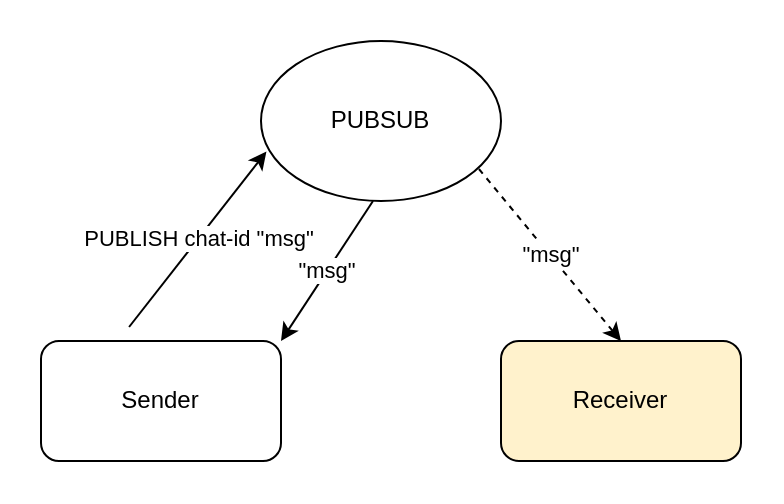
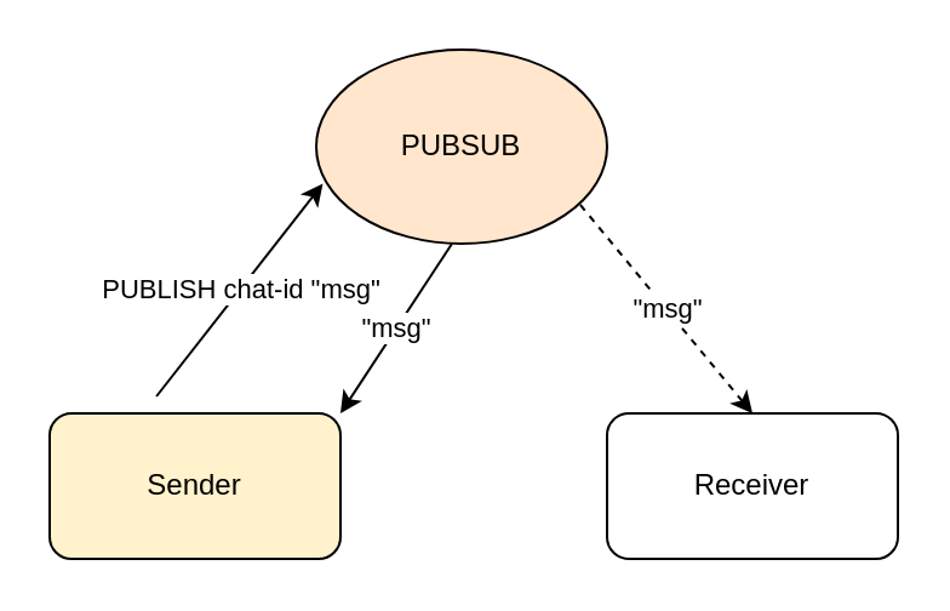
  <mxCell id="0" />
  <mxCell id="1" parent="0" />
- <mxCell id="2" value="PUBSUB" style="ellipse;whiteSpace=wrap;html=1;" vertex="1" parent="1"><mxGeometry x="130" y="20" width="120" height="80" as="geometry" /></mxCell>
- <mxCell id="3" value="Sender" style="rounded=1;whiteSpace=wrap;html=1;" vertex="1" parent="1"><mxGeometry x="20" y="170" width="120" height="60" as="geometry" /></mxCell>
- <mxCell id="4" value="Receiver" style="rounded=1;whiteSpace=wrap;html=1;fillColor=#fff2cc;" vertex="1" parent="1"><mxGeometry x="250" y="170" width="120" height="60" as="geometry" /></mxCell>
+ <mxCell id="2" value="PUBSUB" style="ellipse;whiteSpace=wrap;html=1;fillColor=#ffe6cc;" vertex="1" parent="1"><mxGeometry x="130" y="20" width="120" height="80" as="geometry" /></mxCell>
+ <mxCell id="3" value="Sender" style="rounded=1;whiteSpace=wrap;html=1;fillColor=#fff2cc;" vertex="1" parent="1"><mxGeometry x="20" y="170" width="120" height="60" as="geometry" /></mxCell>
+ <mxCell id="4" value="Receiver" style="rounded=1;whiteSpace=wrap;html=1;" vertex="1" parent="1"><mxGeometry x="250" y="170" width="120" height="60" as="geometry" /></mxCell>
  <mxCell id="5" value="PUBLISH chat-id &quot;msg&quot;" style="endArrow=classic;html=1;exitX=0.367;exitY=0;exitDx=0;exitDy=0;exitPerimeter=0;" edge="1" parent="1"><mxGeometry width="50" height="50" relative="1" as="geometry"><mxPoint x="64.04" y="163" as="sourcePoint" /><mxPoint x="132.718" y="75.282" as="targetPoint" /></mxGeometry></mxCell>
  <mxCell id="6" value="&quot;msg&quot;" style="endArrow=classic;html=1;entryX=1;entryY=0;entryDx=0;entryDy=0;" edge="1" parent="1" target="3"><mxGeometry width="50" height="50" relative="1" as="geometry"><mxPoint x="186" y="100" as="sourcePoint" /><mxPoint x="126" y="170" as="targetPoint" /></mxGeometry></mxCell>
  <mxCell id="7" value="&quot;msg&quot;" style="endArrow=classic;html=1;entryX=0.5;entryY=0;entryDx=0;entryDy=0;exitX=0.908;exitY=0.8;exitDx=0;exitDy=0;exitPerimeter=0;dashed=1;" edge="1" parent="1" source="2" target="4"><mxGeometry width="50" height="50" relative="1" as="geometry"><mxPoint x="210" y="110" as="sourcePoint" /><mxPoint x="150" y="180" as="targetPoint" /></mxGeometry></mxCell>
